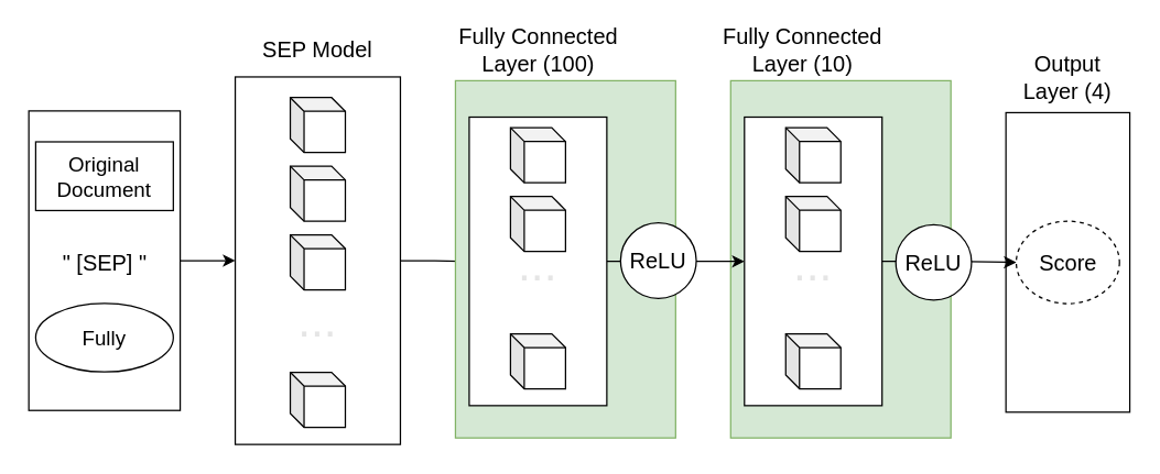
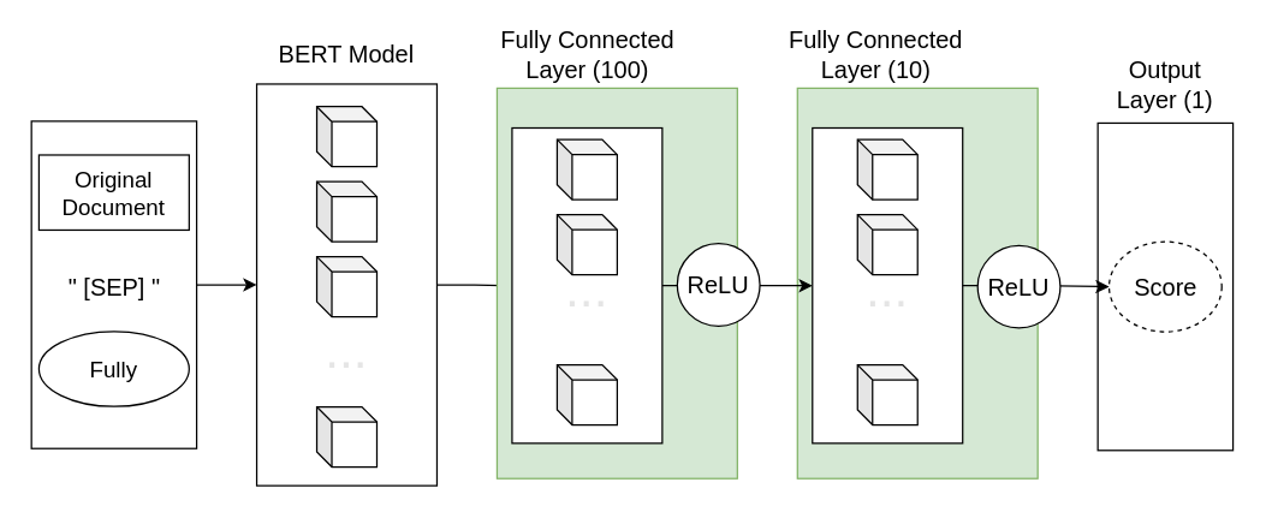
  <mxCell id="0" />
  <mxCell id="1" parent="0" />
  <mxCell id="2" value="" style="rounded=0;whiteSpace=wrap;html=1;fillColor=#d5e8d4;strokeColor=#82b366;" vertex="1" parent="1"><mxGeometry x="530" y="58.25" width="160" height="260" as="geometry" /></mxCell>
  <mxCell id="3" style="edgeStyle=orthogonalEdgeStyle;rounded=0;orthogonalLoop=1;jettySize=auto;html=1;exitX=1;exitY=0.5;exitDx=0;exitDy=0;entryX=0;entryY=0.5;entryDx=0;entryDy=0;" edge="1" parent="1" source="4" target="12"><mxGeometry relative="1" as="geometry" /></mxCell>
  <mxCell id="4" value="" style="rounded=0;whiteSpace=wrap;html=1;" vertex="1" parent="1"><mxGeometry x="20" y="80.25" width="110" height="218" as="geometry" /></mxCell>
  <mxCell id="5" value="&lt;font style=&quot;font-size: 15px;&quot;&gt;Fully&lt;/font&gt;" style="ellipse;whiteSpace=wrap;html=1;" parent="1" vertex="1"><mxGeometry x="25" y="220.25" width="100" height="50" as="geometry" /></mxCell>
  <mxCell id="6" value="" style="rounded=0;whiteSpace=wrap;html=1;" parent="1" vertex="1"><mxGeometry x="730" y="81.5" width="90" height="218" as="geometry" /></mxCell>
- <mxCell id="7" value="&lt;font style=&quot;font-size: 16px;&quot;&gt;Output Layer (4)&lt;/font&gt;" style="text;html=1;strokeColor=none;fillColor=none;align=center;verticalAlign=middle;whiteSpace=wrap;rounded=0;fontSize=14;" parent="1" vertex="1"><mxGeometry x="735" y="40.5" width="80" height="30" as="geometry" /></mxCell>
+ <mxCell id="7" value="&lt;font style=&quot;font-size: 16px;&quot;&gt;Output Layer (1)&lt;/font&gt;" style="text;html=1;strokeColor=none;fillColor=none;align=center;verticalAlign=middle;whiteSpace=wrap;rounded=0;fontSize=14;" parent="1" vertex="1"><mxGeometry x="735" y="40.5" width="80" height="30" as="geometry" /></mxCell>
  <mxCell id="8" value="&lt;font style=&quot;font-size: 16px;&quot;&gt;Score&lt;/font&gt;" style="ellipse;whiteSpace=wrap;html=1;dashed=1;" parent="1" vertex="1"><mxGeometry x="737.5" y="160.5" width="75" height="60" as="geometry" /></mxCell>
  <mxCell id="9" style="edgeStyle=orthogonalEdgeStyle;rounded=0;orthogonalLoop=1;jettySize=auto;html=1;exitX=1;exitY=0.5;exitDx=0;exitDy=0;entryX=0;entryY=0.5;entryDx=0;entryDy=0;" parent="1" source="12" target="21" edge="1"><mxGeometry relative="1" as="geometry" /></mxCell>
  <mxCell id="10" value="&lt;font style=&quot;font-size: 15px;&quot;&gt;Original Document&lt;/font&gt;" style="whiteSpace=wrap;html=1;rounded=0;" parent="1" vertex="1"><mxGeometry x="25" y="102.75" width="100" height="50" as="geometry" /></mxCell>
  <mxCell id="11" value="&quot; [SEP] &quot;" style="text;html=1;strokeColor=none;fillColor=none;align=center;verticalAlign=middle;whiteSpace=wrap;rounded=0;fontSize=16;" vertex="1" parent="1"><mxGeometry x="22.5" y="175.75" width="105" height="30" as="geometry" /></mxCell>
  <mxCell id="12" value="" style="rounded=0;whiteSpace=wrap;html=1;" parent="1" vertex="1"><mxGeometry x="170" y="55.5" width="120" height="267.5" as="geometry" /></mxCell>
  <mxCell id="13" value="" style="shape=cube;whiteSpace=wrap;html=1;boundedLbl=1;backgroundOutline=1;darkOpacity=0.05;darkOpacity2=0.1;size=10;" parent="1" vertex="1"><mxGeometry x="210" y="70.5" width="40" height="40" as="geometry" /></mxCell>
  <mxCell id="14" value="" style="shape=cube;whiteSpace=wrap;html=1;boundedLbl=1;backgroundOutline=1;darkOpacity=0.05;darkOpacity2=0.1;size=10;" parent="1" vertex="1"><mxGeometry x="210" y="120.5" width="40" height="40" as="geometry" /></mxCell>
  <mxCell id="15" value="" style="shape=cube;whiteSpace=wrap;html=1;boundedLbl=1;backgroundOutline=1;darkOpacity=0.05;darkOpacity2=0.1;size=10;" parent="1" vertex="1"><mxGeometry x="210" y="170.5" width="40" height="40" as="geometry" /></mxCell>
  <mxCell id="16" value="" style="shape=cube;whiteSpace=wrap;html=1;boundedLbl=1;backgroundOutline=1;darkOpacity=0.05;darkOpacity2=0.1;size=10;" parent="1" vertex="1"><mxGeometry x="210" y="270.5" width="40" height="40" as="geometry" /></mxCell>
- <mxCell id="17" value="&lt;font style=&quot;font-size: 16px;&quot;&gt;SEP Model&lt;/font&gt;" style="text;html=1;strokeColor=none;fillColor=none;align=center;verticalAlign=middle;whiteSpace=wrap;rounded=0;fontSize=14;" parent="1" vertex="1"><mxGeometry x="160" y="20.5" width="140" height="30" as="geometry" /></mxCell>
+ <mxCell id="17" value="&lt;font style=&quot;font-size: 16px;&quot;&gt;BERT Model&lt;/font&gt;" style="text;html=1;strokeColor=none;fillColor=none;align=center;verticalAlign=middle;whiteSpace=wrap;rounded=0;fontSize=14;" parent="1" vertex="1"><mxGeometry x="160" y="20.5" width="140" height="30" as="geometry" /></mxCell>
  <mxCell id="18" value="..." style="text;html=1;strokeColor=none;fillColor=none;align=center;verticalAlign=bottom;whiteSpace=wrap;rounded=0;fontSize=34;fontColor=#e5e5e5;labelPosition=center;verticalLabelPosition=middle;" parent="1" vertex="1"><mxGeometry x="200" y="225.5" width="60" height="30" as="geometry" /></mxCell>
  <mxCell id="19" value="" style="rounded=0;whiteSpace=wrap;html=1;fillColor=#d5e8d4;strokeColor=#82b366;" parent="1" vertex="1"><mxGeometry x="330" y="58.25" width="160" height="260" as="geometry" /></mxCell>
  <mxCell id="20" style="edgeStyle=orthogonalEdgeStyle;rounded=0;orthogonalLoop=1;jettySize=auto;html=1;exitX=1;exitY=0.5;exitDx=0;exitDy=0;entryX=0;entryY=0.5;entryDx=0;entryDy=0;" edge="1" parent="1" source="21" target="28"><mxGeometry relative="1" as="geometry" /></mxCell>
  <mxCell id="21" value="" style="rounded=0;whiteSpace=wrap;html=1;" parent="1" vertex="1"><mxGeometry x="340" y="84.75" width="100" height="210" as="geometry" /></mxCell>
  <mxCell id="22" value="&lt;font style=&quot;font-size: 16px;&quot;&gt;Fully Connected Layer (100)&lt;/font&gt;" style="text;html=1;strokeColor=none;fillColor=none;align=center;verticalAlign=middle;whiteSpace=wrap;rounded=0;fontSize=14;" parent="1" vertex="1"><mxGeometry x="322.75" y="20.5" width="134.5" height="30" as="geometry" /></mxCell>
  <mxCell id="23" value="" style="shape=cube;whiteSpace=wrap;html=1;boundedLbl=1;backgroundOutline=1;darkOpacity=0.05;darkOpacity2=0.1;size=10;" parent="1" vertex="1"><mxGeometry x="370" y="92.5" width="40" height="40" as="geometry" /></mxCell>
  <mxCell id="24" value="" style="shape=cube;whiteSpace=wrap;html=1;boundedLbl=1;backgroundOutline=1;darkOpacity=0.05;darkOpacity2=0.1;size=10;" parent="1" vertex="1"><mxGeometry x="370" y="142.5" width="40" height="40" as="geometry" /></mxCell>
  <mxCell id="25" value="" style="shape=cube;whiteSpace=wrap;html=1;boundedLbl=1;backgroundOutline=1;darkOpacity=0.05;darkOpacity2=0.1;size=10;" parent="1" vertex="1"><mxGeometry x="370" y="242.5" width="40" height="40" as="geometry" /></mxCell>
  <mxCell id="26" value="..." style="text;html=1;strokeColor=none;fillColor=none;align=center;verticalAlign=bottom;whiteSpace=wrap;rounded=0;fontSize=34;fontColor=#e5e5e5;labelPosition=center;verticalLabelPosition=middle;" parent="1" vertex="1"><mxGeometry x="360" y="185.25" width="60" height="30" as="geometry" /></mxCell>
  <mxCell id="27" value="&lt;font style=&quot;font-size: 16px;&quot;&gt;ReLU&lt;/font&gt;" style="ellipse;whiteSpace=wrap;html=1;aspect=fixed;" parent="1" vertex="1"><mxGeometry x="450" y="161.75" width="55" height="55" as="geometry" /></mxCell>
  <mxCell id="28" value="" style="rounded=0;whiteSpace=wrap;html=1;" vertex="1" parent="1"><mxGeometry x="540" y="84.75" width="100" height="210" as="geometry" /></mxCell>
  <mxCell id="29" value="" style="shape=cube;whiteSpace=wrap;html=1;boundedLbl=1;backgroundOutline=1;darkOpacity=0.05;darkOpacity2=0.1;size=10;" vertex="1" parent="1"><mxGeometry x="570" y="92.5" width="40" height="40" as="geometry" /></mxCell>
  <mxCell id="30" value="" style="shape=cube;whiteSpace=wrap;html=1;boundedLbl=1;backgroundOutline=1;darkOpacity=0.05;darkOpacity2=0.1;size=10;" vertex="1" parent="1"><mxGeometry x="570" y="142.5" width="40" height="40" as="geometry" /></mxCell>
  <mxCell id="31" value="" style="shape=cube;whiteSpace=wrap;html=1;boundedLbl=1;backgroundOutline=1;darkOpacity=0.05;darkOpacity2=0.1;size=10;" vertex="1" parent="1"><mxGeometry x="570" y="242.5" width="40" height="40" as="geometry" /></mxCell>
  <mxCell id="32" value="..." style="text;html=1;strokeColor=none;fillColor=none;align=center;verticalAlign=bottom;whiteSpace=wrap;rounded=0;fontSize=34;fontColor=#e5e5e5;labelPosition=center;verticalLabelPosition=middle;" vertex="1" parent="1"><mxGeometry x="560" y="185.25" width="60" height="30" as="geometry" /></mxCell>
  <mxCell id="33" style="edgeStyle=orthogonalEdgeStyle;rounded=0;orthogonalLoop=1;jettySize=auto;html=1;entryX=0;entryY=0.5;entryDx=0;entryDy=0;strokeWidth=1;" edge="1" parent="1" source="28" target="8"><mxGeometry relative="1" as="geometry"><mxPoint x="689" y="189.8" as="targetPoint" /></mxGeometry></mxCell>
  <mxCell id="34" value="&lt;font style=&quot;font-size: 16px;&quot;&gt;Fully Connected Layer (10)&lt;/font&gt;" style="text;html=1;strokeColor=none;fillColor=none;align=center;verticalAlign=middle;whiteSpace=wrap;rounded=0;fontSize=14;" vertex="1" parent="1"><mxGeometry x="515" y="20.5" width="134.5" height="30" as="geometry" /></mxCell>
  <mxCell id="35" value="&lt;font style=&quot;font-size: 16px;&quot;&gt;ReLU&lt;/font&gt;" style="ellipse;whiteSpace=wrap;html=1;aspect=fixed;" vertex="1" parent="1"><mxGeometry x="650" y="163" width="55" height="55" as="geometry" /></mxCell>
